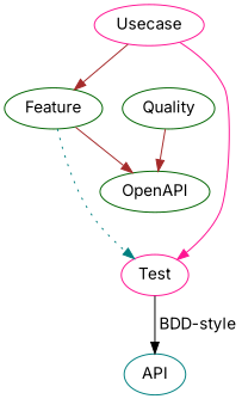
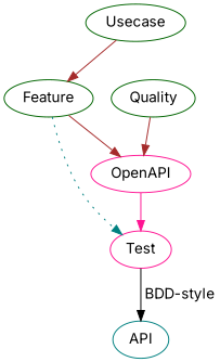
  digraph {
    fontname=Inter
    node [color=darkgreen fontname=Inter]
    edge [color=brown fontname=Inter style=solid]
-   Usecase [color=deeppink]
+   Usecase
    Feature
-   OpenAPI
+   OpenAPI [color=deeppink]
    Test [color=deeppink]
    API [color=teal]
    Quality
    Usecase -> Feature
    Feature -> OpenAPI
    Feature -> Test [color=teal style=dotted]
-   Usecase -> Test [color=deeppink]
+   OpenAPI -> Test [color=deeppink]
    Test -> API [color=black label=" BDD-style"]
    Quality -> OpenAPI
  }
